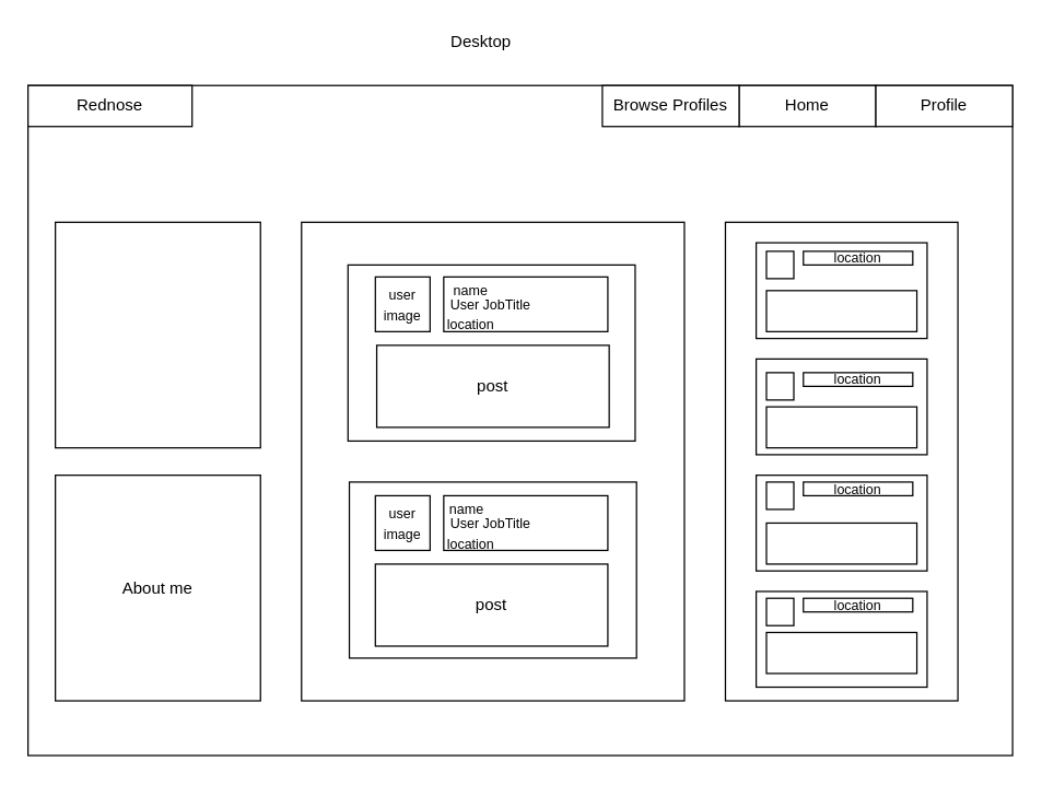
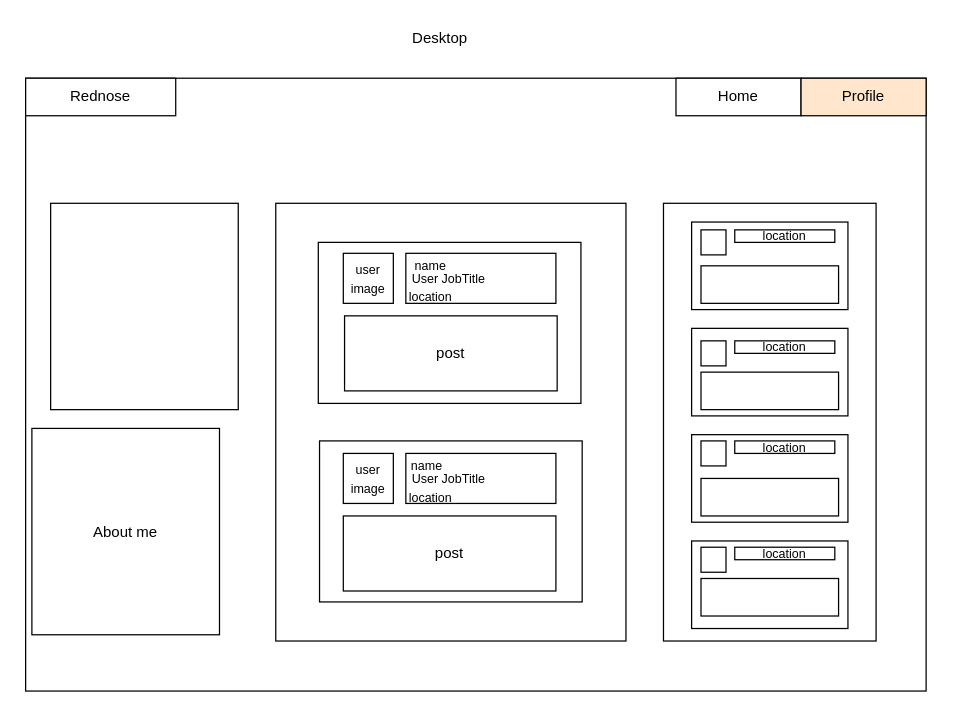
  <mxCell id="0" />
  <mxCell id="1" parent="0" />
  <mxCell id="2" value="" style="rounded=0;whiteSpace=wrap;html=1;" parent="1" vertex="1"><mxGeometry x="20" y="62" width="720" height="490" as="geometry" /></mxCell>
  <mxCell id="3" value="Rednose" style="rounded=0;whiteSpace=wrap;html=1;" parent="1" vertex="1"><mxGeometry x="20" y="62" width="120" height="30" as="geometry" /></mxCell>
  <mxCell id="4" value="Home" style="rounded=0;whiteSpace=wrap;html=1;" parent="1" vertex="1"><mxGeometry x="540" y="62" width="100" height="30" as="geometry" /></mxCell>
- <mxCell id="5" value="Profile" style="rounded=0;whiteSpace=wrap;html=1;" parent="1" vertex="1"><mxGeometry x="640" y="62" width="100" height="30" as="geometry" /></mxCell>
+ <mxCell id="5" value="Profile" style="rounded=0;whiteSpace=wrap;html=1;fillColor=#ffe6cc;" parent="1" vertex="1"><mxGeometry x="640" y="62" width="100" height="30" as="geometry" /></mxCell>
  <mxCell id="6" value="" style="rounded=0;whiteSpace=wrap;html=1;" parent="1" vertex="1"><mxGeometry x="40" y="162" width="150" height="165" as="geometry" /></mxCell>
  <mxCell id="7" value="" style="rounded=0;whiteSpace=wrap;html=1;" parent="1" vertex="1"><mxGeometry x="220" y="162" width="280" height="350" as="geometry" /></mxCell>
  <mxCell id="8" value="Desktop" style="text;html=1;align=center;verticalAlign=middle;resizable=0;points=[];autosize=1;" parent="1" vertex="1"><mxGeometry x="321" y="20" width="60" height="20" as="geometry" /></mxCell>
  <mxCell id="9" style="edgeStyle=orthogonalEdgeStyle;rounded=0;orthogonalLoop=1;jettySize=auto;html=1;exitX=0.5;exitY=1;exitDx=0;exitDy=0;" parent="1" source="6" target="6" edge="1"><mxGeometry relative="1" as="geometry" /></mxCell>
  <mxCell id="10" value="" style="rounded=0;whiteSpace=wrap;html=1;" parent="1" vertex="1"><mxGeometry x="530" y="162" width="170" height="350" as="geometry" /></mxCell>
  <mxCell id="11" value="" style="rounded=0;whiteSpace=wrap;html=1;" parent="1" vertex="1"><mxGeometry x="254" y="193.25" width="210" height="128.75" as="geometry" /></mxCell>
  <mxCell id="12" value="&lt;font style=&quot;font-size: 10px&quot;&gt;user image&lt;/font&gt;" style="whiteSpace=wrap;html=1;aspect=fixed;" parent="1" vertex="1"><mxGeometry x="274" y="202" width="40" height="40" as="geometry" /></mxCell>
  <mxCell id="13" value="" style="rounded=0;whiteSpace=wrap;html=1;" parent="1" vertex="1"><mxGeometry x="324" y="202" width="120" height="40" as="geometry" /></mxCell>
  <mxCell id="14" value="&lt;font style=&quot;font-size: 10px&quot;&gt;User JobTitle&lt;/font&gt;" style="text;html=1;strokeColor=none;fillColor=none;align=center;verticalAlign=middle;whiteSpace=wrap;rounded=0;" parent="1" vertex="1"><mxGeometry x="314" y="217" width="89" height="10" as="geometry" /></mxCell>
  <mxCell id="15" value="&lt;font style=&quot;font-size: 10px&quot;&gt;location&lt;/font&gt;" style="text;html=1;strokeColor=none;fillColor=none;align=center;verticalAlign=middle;whiteSpace=wrap;rounded=0;" parent="1" vertex="1"><mxGeometry x="324" y="232" width="40" height="10" as="geometry" /></mxCell>
  <mxCell id="16" value="post" style="rounded=0;whiteSpace=wrap;html=1;" parent="1" vertex="1"><mxGeometry x="275" y="252" width="170" height="60" as="geometry" /></mxCell>
  <mxCell id="17" value="" style="rounded=0;whiteSpace=wrap;html=1;" parent="1" vertex="1"><mxGeometry x="255" y="352" width="210" height="128.75" as="geometry" /></mxCell>
  <mxCell id="18" value="&lt;font style=&quot;font-size: 10px&quot;&gt;user image&lt;/font&gt;" style="whiteSpace=wrap;html=1;aspect=fixed;" parent="1" vertex="1"><mxGeometry x="274" y="362" width="40" height="40" as="geometry" /></mxCell>
  <mxCell id="19" value="" style="rounded=0;whiteSpace=wrap;html=1;" parent="1" vertex="1"><mxGeometry x="324" y="362" width="120" height="40" as="geometry" /></mxCell>
  <mxCell id="20" value="post" style="rounded=0;whiteSpace=wrap;html=1;" parent="1" vertex="1"><mxGeometry x="274" y="412" width="170" height="60" as="geometry" /></mxCell>
  <mxCell id="21" value="" style="rounded=0;whiteSpace=wrap;html=1;" parent="1" vertex="1"><mxGeometry x="552.5" y="177" width="125" height="70" as="geometry" /></mxCell>
  <mxCell id="22" value="" style="rounded=0;whiteSpace=wrap;html=1;" parent="1" vertex="1"><mxGeometry x="552.5" y="262" width="125" height="70" as="geometry" /></mxCell>
  <mxCell id="23" value="" style="rounded=0;whiteSpace=wrap;html=1;" parent="1" vertex="1"><mxGeometry x="552.5" y="347" width="125" height="70" as="geometry" /></mxCell>
  <mxCell id="24" value="" style="rounded=0;whiteSpace=wrap;html=1;" parent="1" vertex="1"><mxGeometry x="552.5" y="432" width="125" height="70" as="geometry" /></mxCell>
  <mxCell id="25" value="" style="whiteSpace=wrap;html=1;aspect=fixed;" parent="1" vertex="1"><mxGeometry x="560" y="183.25" width="20" height="20" as="geometry" /></mxCell>
  <mxCell id="26" value="&lt;font style=&quot;font-size: 10px&quot;&gt;location&lt;/font&gt;" style="rounded=0;whiteSpace=wrap;html=1;" parent="1" vertex="1"><mxGeometry x="587" y="183.25" width="80" height="10" as="geometry" /></mxCell>
  <mxCell id="27" value="" style="whiteSpace=wrap;html=1;aspect=fixed;" parent="1" vertex="1"><mxGeometry x="560" y="352" width="20" height="20" as="geometry" /></mxCell>
  <mxCell id="28" value="" style="whiteSpace=wrap;html=1;aspect=fixed;" parent="1" vertex="1"><mxGeometry x="560" y="437" width="20" height="20" as="geometry" /></mxCell>
  <mxCell id="29" value="" style="whiteSpace=wrap;html=1;aspect=fixed;" parent="1" vertex="1"><mxGeometry x="560" y="272" width="20" height="20" as="geometry" /></mxCell>
  <mxCell id="30" value="&lt;font style=&quot;font-size: 10px&quot;&gt;location&lt;/font&gt;" style="rounded=0;whiteSpace=wrap;html=1;" parent="1" vertex="1"><mxGeometry x="587" y="437" width="80" height="10" as="geometry" /></mxCell>
  <mxCell id="31" value="&lt;font style=&quot;font-size: 10px&quot;&gt;location&lt;/font&gt;" style="rounded=0;whiteSpace=wrap;html=1;" parent="1" vertex="1"><mxGeometry x="587" y="352" width="80" height="10" as="geometry" /></mxCell>
  <mxCell id="32" value="" style="rounded=0;whiteSpace=wrap;html=1;" parent="1" vertex="1"><mxGeometry x="560" y="212" width="110" height="30" as="geometry" /></mxCell>
  <mxCell id="33" value="" style="rounded=0;whiteSpace=wrap;html=1;" parent="1" vertex="1"><mxGeometry x="560" y="462" width="110" height="30" as="geometry" /></mxCell>
  <mxCell id="34" value="" style="rounded=0;whiteSpace=wrap;html=1;" parent="1" vertex="1"><mxGeometry x="560" y="382" width="110" height="30" as="geometry" /></mxCell>
  <mxCell id="35" value="" style="rounded=0;whiteSpace=wrap;html=1;" parent="1" vertex="1"><mxGeometry x="560" y="297" width="110" height="30" as="geometry" /></mxCell>
- <mxCell id="36" value="About me" style="rounded=0;whiteSpace=wrap;html=1;" parent="1" vertex="1"><mxGeometry x="40" y="347" width="150" height="165" as="geometry" /></mxCell>
+ <mxCell id="36" value="About me" style="rounded=0;whiteSpace=wrap;html=1;" parent="1" vertex="1"><mxGeometry x="25" y="342" width="150" height="165" as="geometry" /></mxCell>
  <mxCell id="37" value="&lt;font style=&quot;font-size: 10px&quot;&gt;location&lt;/font&gt;" style="rounded=0;whiteSpace=wrap;html=1;" parent="1" vertex="1"><mxGeometry x="587" y="272" width="80" height="10" as="geometry" /></mxCell>
  <mxCell id="38" value="&lt;font style=&quot;font-size: 10px&quot;&gt;name&lt;/font&gt;" style="text;html=1;strokeColor=none;fillColor=none;align=center;verticalAlign=middle;whiteSpace=wrap;rounded=0;" parent="1" vertex="1"><mxGeometry x="324" y="202" width="40" height="20" as="geometry" /></mxCell>
  <mxCell id="39" value="&lt;font style=&quot;font-size: 10px&quot;&gt;name&lt;/font&gt;" style="text;html=1;strokeColor=none;fillColor=none;align=center;verticalAlign=middle;whiteSpace=wrap;rounded=0;" parent="1" vertex="1"><mxGeometry x="321" y="362" width="40" height="20" as="geometry" /></mxCell>
  <mxCell id="40" value="&lt;font style=&quot;font-size: 10px&quot;&gt;User JobTitle&lt;/font&gt;" style="text;html=1;strokeColor=none;fillColor=none;align=center;verticalAlign=middle;whiteSpace=wrap;rounded=0;" parent="1" vertex="1"><mxGeometry x="314" y="377" width="89" height="10" as="geometry" /></mxCell>
  <mxCell id="41" value="&lt;font style=&quot;font-size: 10px&quot;&gt;location&lt;/font&gt;" style="text;html=1;strokeColor=none;fillColor=none;align=center;verticalAlign=middle;whiteSpace=wrap;rounded=0;" parent="1" vertex="1"><mxGeometry x="324" y="392" width="40" height="10" as="geometry" /></mxCell>
- <mxCell id="42" value="Browse Profiles" style="rounded=0;whiteSpace=wrap;html=1;" parent="1" vertex="1"><mxGeometry x="440" y="62" width="100" height="30" as="geometry" /></mxCell>
